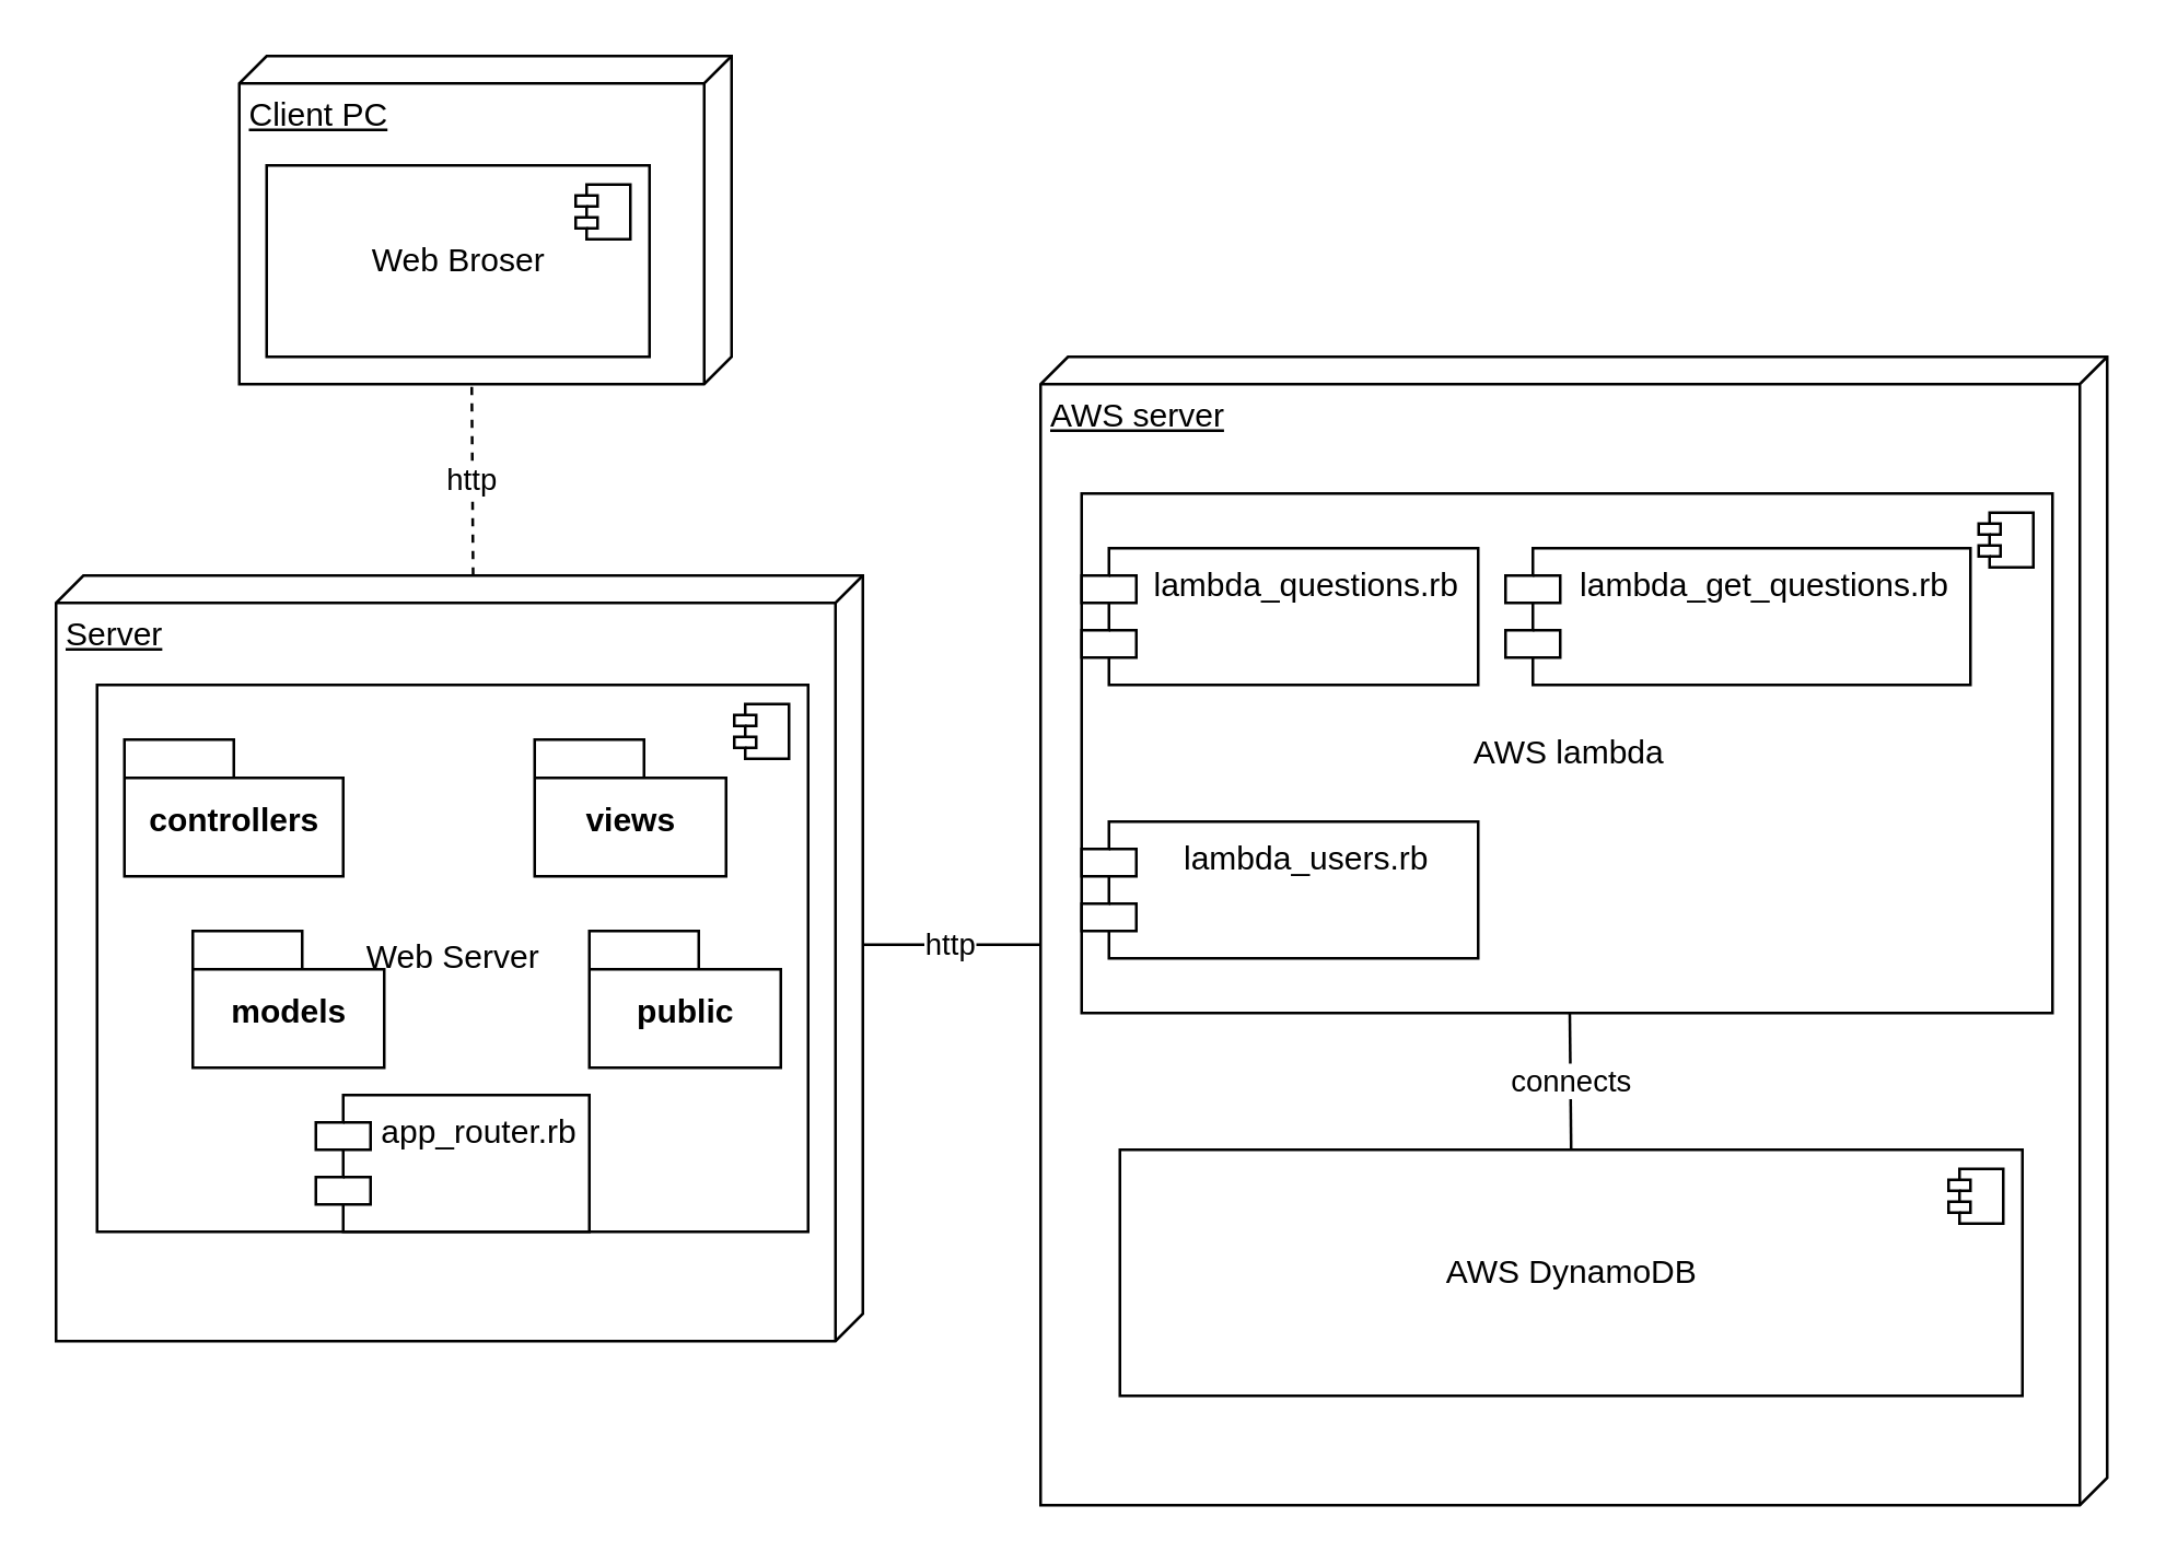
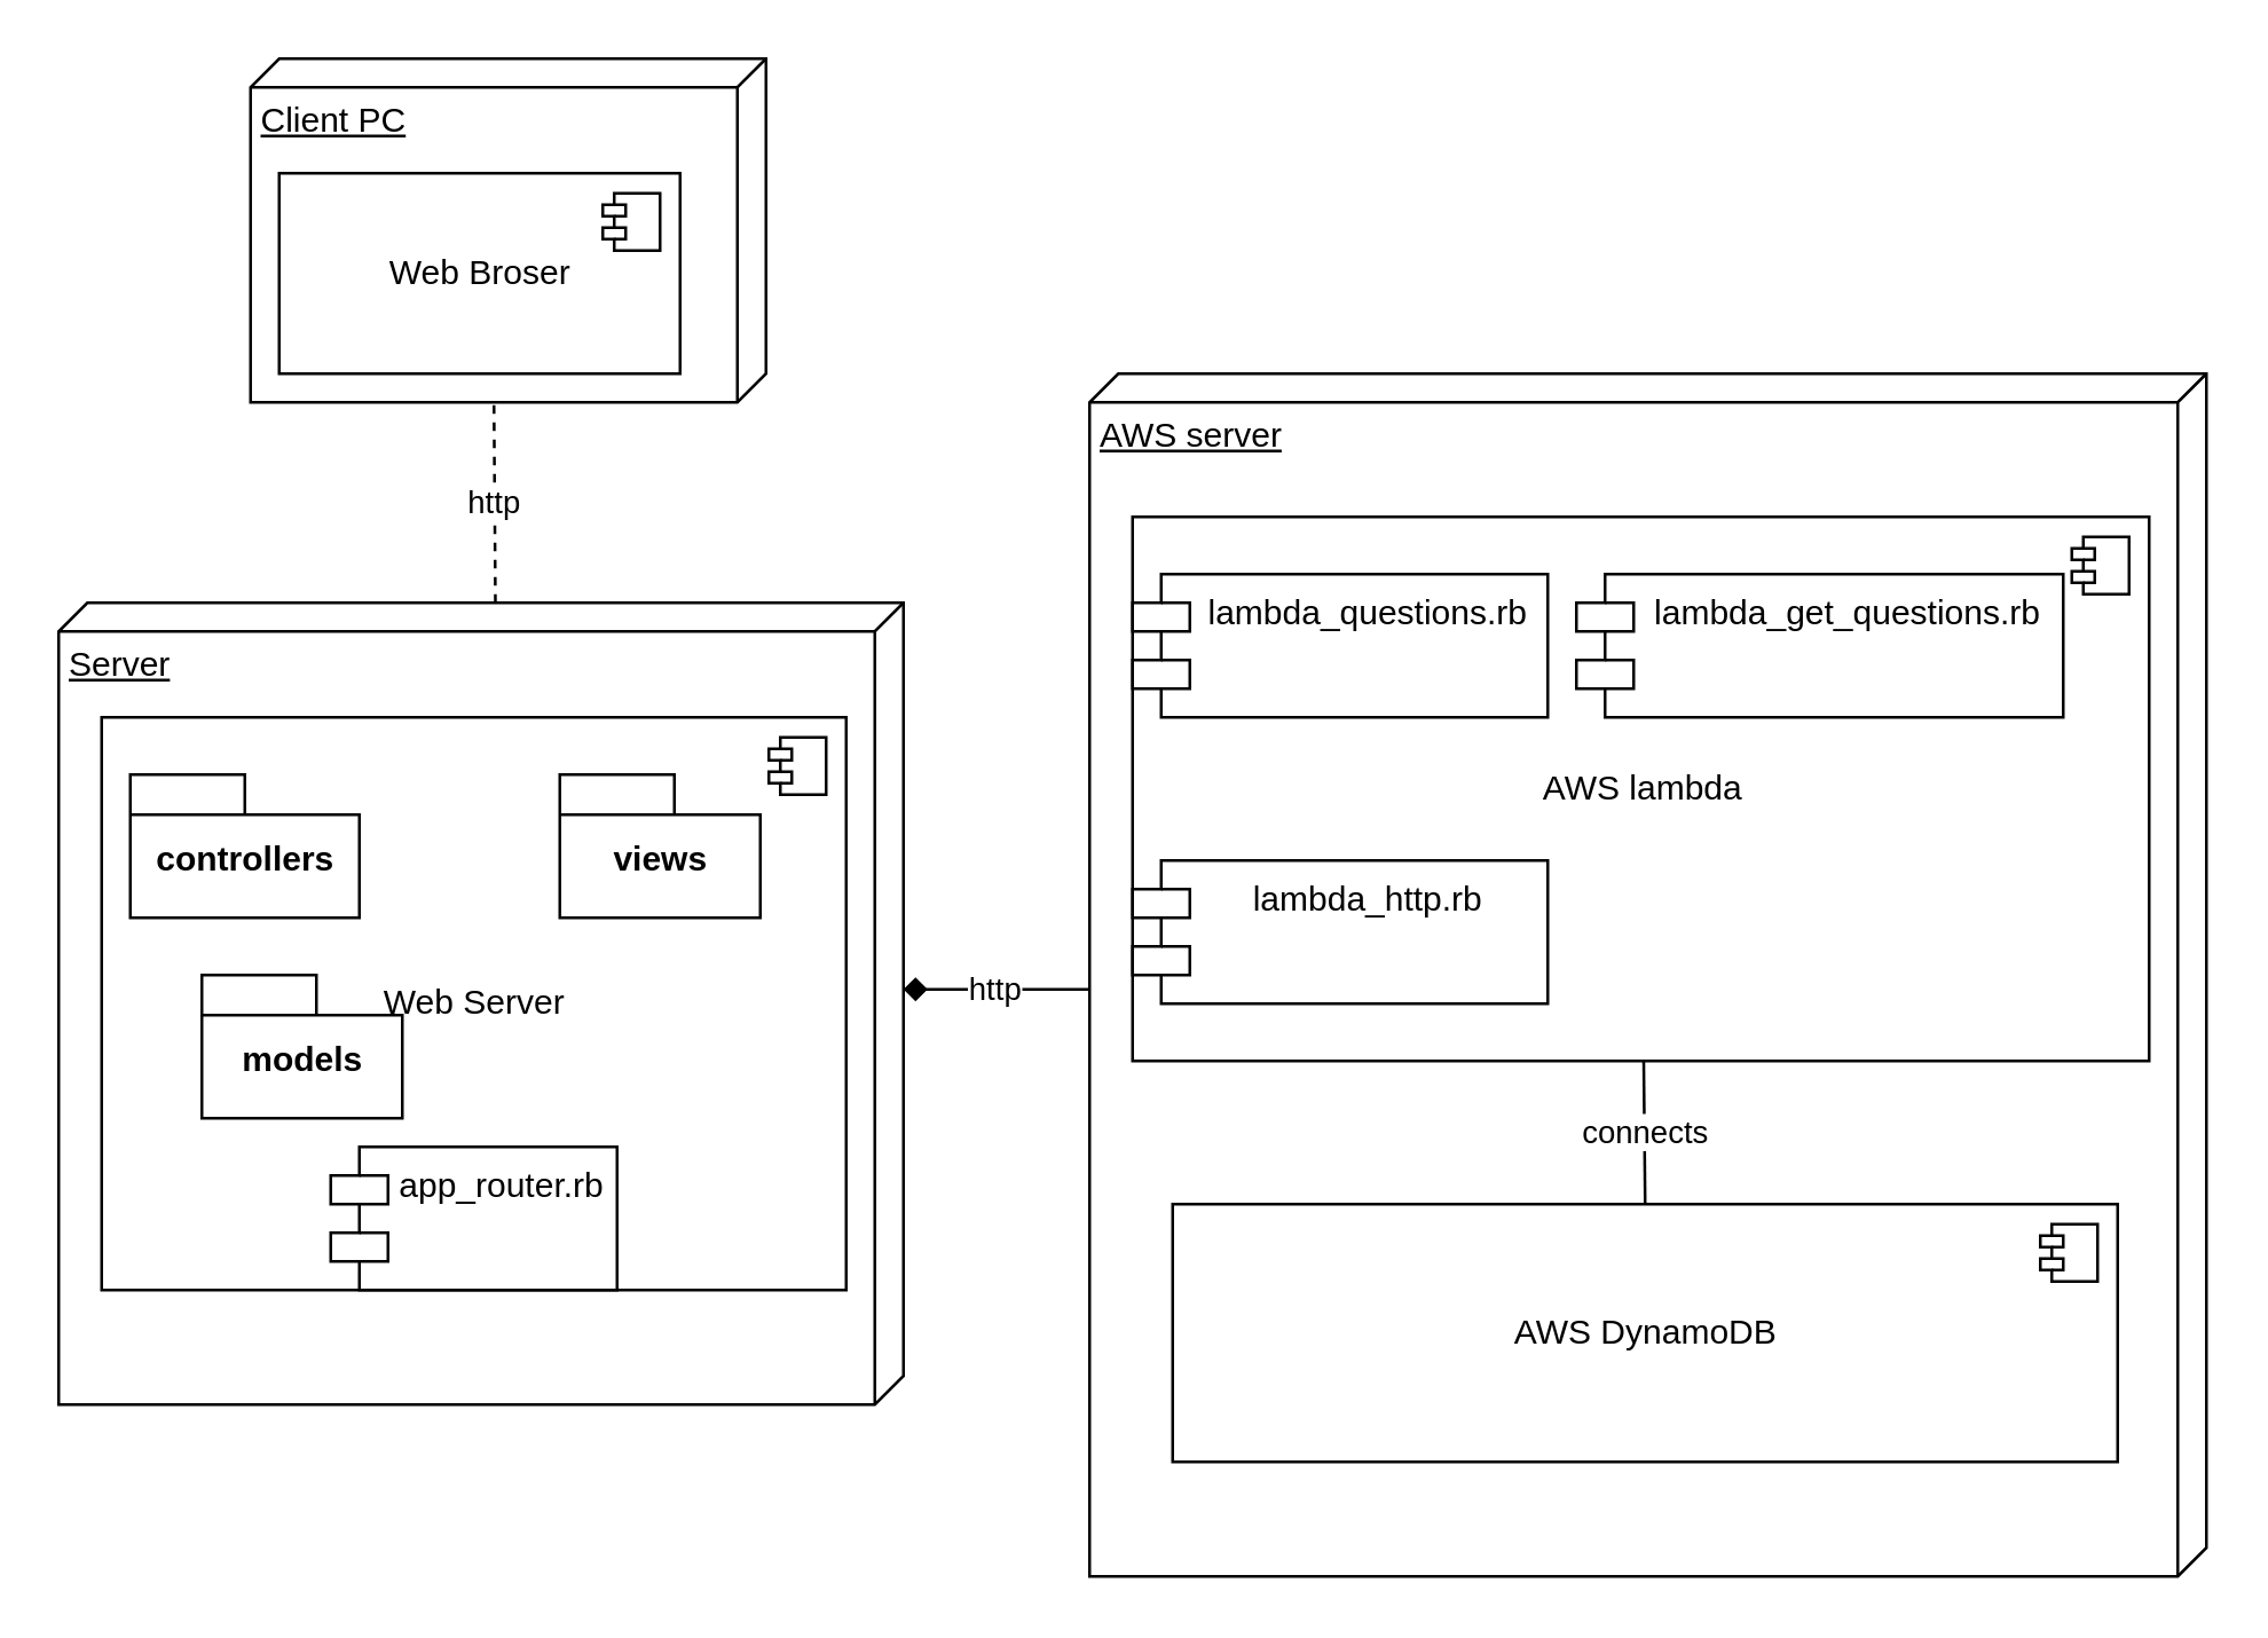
  <mxCell id="0" />
  <mxCell id="1" parent="0" />
  <mxCell id="2" value="Client PC" style="verticalAlign=top;align=left;spacingTop=8;spacingLeft=2;spacingRight=12;shape=cube;size=10;direction=south;fontStyle=4;html=1;" vertex="1" parent="1"><mxGeometry x="87" y="20" width="180" height="120" as="geometry" /></mxCell>
  <mxCell id="3" value="Server" style="verticalAlign=top;align=left;spacingTop=8;spacingLeft=2;spacingRight=12;shape=cube;size=10;direction=south;fontStyle=4;html=1;" vertex="1" parent="1"><mxGeometry x="20" y="210" width="295" height="280" as="geometry" /></mxCell>
  <mxCell id="4" value="AWS server" style="verticalAlign=top;align=left;spacingTop=8;spacingLeft=2;spacingRight=12;shape=cube;size=10;direction=south;fontStyle=4;html=1;" vertex="1" parent="1"><mxGeometry x="380" y="130" width="390" height="420" as="geometry" /></mxCell>
  <mxCell id="5" value="Web Broser" style="html=1;dropTarget=0;" vertex="1" parent="1"><mxGeometry x="97" y="60" width="140" height="70" as="geometry" /></mxCell>
  <mxCell id="6" value="" style="shape=component;jettyWidth=8;jettyHeight=4;" vertex="1" parent="5"><mxGeometry x="1" width="20" height="20" relative="1" as="geometry"><mxPoint x="-27" y="7" as="offset" /></mxGeometry></mxCell>
  <mxCell id="7" value="Web Server" style="html=1;dropTarget=0;" vertex="1" parent="1"><mxGeometry x="35" y="250" width="260" height="200" as="geometry" /></mxCell>
  <mxCell id="8" value="" style="shape=component;jettyWidth=8;jettyHeight=4;" vertex="1" parent="7"><mxGeometry x="1" width="20" height="20" relative="1" as="geometry"><mxPoint x="-27" y="7" as="offset" /></mxGeometry></mxCell>
  <mxCell id="9" value="controllers" style="shape=folder;fontStyle=1;spacingTop=10;tabWidth=40;tabHeight=14;tabPosition=left;html=1;" vertex="1" parent="1"><mxGeometry x="45" y="270" width="80" height="50" as="geometry" /></mxCell>
  <mxCell id="10" value="models" style="shape=folder;fontStyle=1;spacingTop=10;tabWidth=40;tabHeight=14;tabPosition=left;html=1;" vertex="1" parent="1"><mxGeometry x="70" y="340" width="70" height="50" as="geometry" /></mxCell>
- <mxCell id="11" value="public" style="shape=folder;fontStyle=1;spacingTop=10;tabWidth=40;tabHeight=14;tabPosition=left;html=1;" vertex="1" parent="1"><mxGeometry x="215" y="340" width="70" height="50" as="geometry" /></mxCell>
  <mxCell id="12" value="views" style="shape=folder;fontStyle=1;spacingTop=10;tabWidth=40;tabHeight=14;tabPosition=left;html=1;" vertex="1" parent="1"><mxGeometry x="195" y="270" width="70" height="50" as="geometry" /></mxCell>
  <mxCell id="13" value="AWS lambda" style="html=1;dropTarget=0;" vertex="1" parent="1"><mxGeometry x="395" y="180" width="355" height="190" as="geometry" /></mxCell>
  <mxCell id="14" value="" style="shape=component;jettyWidth=8;jettyHeight=4;" vertex="1" parent="13"><mxGeometry x="1" width="20" height="20" relative="1" as="geometry"><mxPoint x="-27" y="7" as="offset" /></mxGeometry></mxCell>
  <mxCell id="15" value="AWS DynamoDB" style="html=1;dropTarget=0;" vertex="1" parent="1"><mxGeometry x="409" y="420" width="330" height="90" as="geometry" /></mxCell>
  <mxCell id="16" value="" style="shape=component;jettyWidth=8;jettyHeight=4;" vertex="1" parent="15"><mxGeometry x="1" width="20" height="20" relative="1" as="geometry"><mxPoint x="-27" y="7" as="offset" /></mxGeometry></mxCell>
  <mxCell id="17" value="app_router.rb" style="shape=module;align=left;spacingLeft=20;align=center;verticalAlign=top;" vertex="1" parent="1"><mxGeometry x="115" y="400" width="100" height="50" as="geometry" /></mxCell>
  <mxCell id="18" value="lambda_questions.rb" style="shape=module;align=left;spacingLeft=20;align=center;verticalAlign=top;" vertex="1" parent="1"><mxGeometry x="395" y="200" width="145" height="50" as="geometry" /></mxCell>
- <mxCell id="19" value="lambda_users.rb" style="shape=module;align=left;spacingLeft=20;align=center;verticalAlign=top;" vertex="1" parent="1"><mxGeometry x="395" y="300" width="145" height="50" as="geometry" /></mxCell>
+ <mxCell id="19" value="lambda_http.rb" style="shape=module;align=left;spacingLeft=20;align=center;verticalAlign=top;" vertex="1" parent="1"><mxGeometry x="395" y="300" width="145" height="50" as="geometry" /></mxCell>
  <mxCell id="20" value="lambda_get_questions.rb" style="shape=module;align=left;spacingLeft=20;align=center;verticalAlign=top;" vertex="1" parent="1"><mxGeometry x="550" y="200" width="170" height="50" as="geometry" /></mxCell>
  <mxCell id="21" value="http" style="endArrow=none;html=1;entryX=0;entryY=0;entryDx=120;entryDy=95;entryPerimeter=0;exitX=0;exitY=0;exitDx=0;exitDy=142.5;exitPerimeter=0;dashed=1;" edge="1" parent="1" source="3" target="2"><mxGeometry width="50" height="50" relative="1" as="geometry"><mxPoint x="115" y="210" as="sourcePoint" /><mxPoint x="165" y="160" as="targetPoint" /></mxGeometry></mxCell>
- <mxCell id="22" value="http" style="endArrow=none;html=1;entryX=0;entryY=0;entryDx=135;entryDy=0;entryPerimeter=0;exitX=0;exitY=0;exitDx=215;exitDy=390;exitPerimeter=0;" edge="1" parent="1" source="4" target="3"><mxGeometry width="50" height="50" relative="1" as="geometry"><mxPoint x="182.5" y="220" as="sourcePoint" /><mxPoint x="182" y="150" as="targetPoint" /></mxGeometry></mxCell>
+ <mxCell id="22" value="http" style="endArrow=diamond;html=1;entryX=0;entryY=0;entryDx=135;entryDy=0;entryPerimeter=0;exitX=0;exitY=0;exitDx=215;exitDy=390;exitPerimeter=0;" edge="1" parent="1" source="4" target="3"><mxGeometry width="50" height="50" relative="1" as="geometry"><mxPoint x="182.5" y="220" as="sourcePoint" /><mxPoint x="182" y="150" as="targetPoint" /></mxGeometry></mxCell>
  <mxCell id="23" value="connects" style="endArrow=none;html=1;entryX=0.5;entryY=1;entryDx=0;entryDy=0;exitX=0.5;exitY=0;exitDx=0;exitDy=0;" edge="1" parent="1" source="15"><mxGeometry width="50" height="50" relative="1" as="geometry"><mxPoint x="576" y="420" as="sourcePoint" /><mxPoint x="573.5" y="370" as="targetPoint" /></mxGeometry></mxCell>
